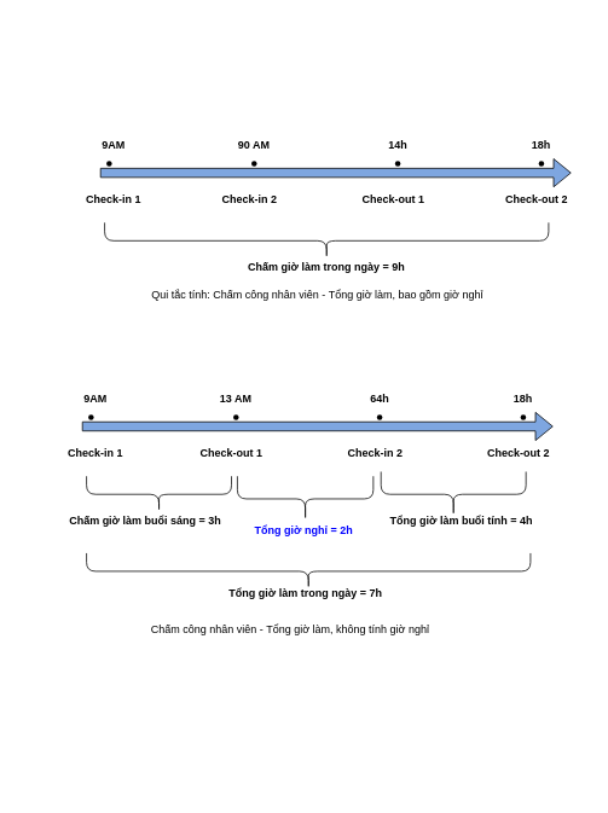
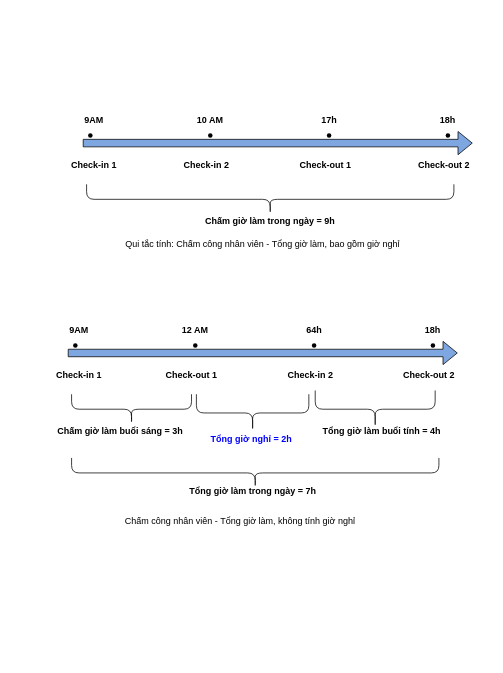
  <mxCell id="0" />
  <mxCell id="1" parent="0" />
  <mxCell id="2" value="" style="shape=flexArrow;endArrow=classic;html=1;rounded=0;fillColor=#7EA6E0;" edge="1" parent="1"><mxGeometry width="50" height="50" relative="1" as="geometry"><mxPoint x="110" y="190" as="sourcePoint" /><mxPoint x="630" y="190" as="targetPoint" /></mxGeometry></mxCell>
  <mxCell id="3" value="Check-in 1" style="text;html=1;strokeColor=none;fillColor=none;align=center;verticalAlign=middle;whiteSpace=wrap;rounded=0;fontStyle=1" vertex="1" parent="1"><mxGeometry x="80" y="200" width="90" height="40" as="geometry" /></mxCell>
  <mxCell id="4" value="9AM" style="text;html=1;strokeColor=none;fillColor=none;align=center;verticalAlign=middle;whiteSpace=wrap;rounded=0;fontStyle=1" vertex="1" parent="1"><mxGeometry x="80" y="140" width="90" height="40" as="geometry" /></mxCell>
  <mxCell id="5" value="Check-in 2" style="text;html=1;strokeColor=none;fillColor=none;align=center;verticalAlign=middle;whiteSpace=wrap;rounded=0;fontStyle=1" vertex="1" parent="1"><mxGeometry x="230" y="200" width="90" height="40" as="geometry" /></mxCell>
- <mxCell id="6" value="90 AM" style="text;html=1;strokeColor=none;fillColor=none;align=center;verticalAlign=middle;whiteSpace=wrap;rounded=0;fontStyle=1" vertex="1" parent="1"><mxGeometry x="235" y="140" width="90" height="40" as="geometry" /></mxCell>
+ <mxCell id="6" value="10 AM" style="text;html=1;strokeColor=none;fillColor=none;align=center;verticalAlign=middle;whiteSpace=wrap;rounded=0;fontStyle=1" vertex="1" parent="1"><mxGeometry x="235" y="140" width="90" height="40" as="geometry" /></mxCell>
  <mxCell id="7" value="Check-out 1" style="text;html=1;strokeColor=none;fillColor=none;align=center;verticalAlign=middle;whiteSpace=wrap;rounded=0;fontStyle=1" vertex="1" parent="1"><mxGeometry x="388.5" y="200" width="90" height="40" as="geometry" /></mxCell>
- <mxCell id="8" value="14h" style="text;html=1;strokeColor=none;fillColor=none;align=center;verticalAlign=middle;whiteSpace=wrap;rounded=0;fontStyle=1" vertex="1" parent="1"><mxGeometry x="393.5" y="140" width="90" height="40" as="geometry" /></mxCell>
+ <mxCell id="8" value="17h" style="text;html=1;strokeColor=none;fillColor=none;align=center;verticalAlign=middle;whiteSpace=wrap;rounded=0;fontStyle=1" vertex="1" parent="1"><mxGeometry x="393.5" y="140" width="90" height="40" as="geometry" /></mxCell>
  <mxCell id="9" value="Check-out 2" style="text;html=1;strokeColor=none;fillColor=none;align=center;verticalAlign=middle;whiteSpace=wrap;rounded=0;fontStyle=1" vertex="1" parent="1"><mxGeometry x="547" y="200" width="90" height="40" as="geometry" /></mxCell>
  <mxCell id="10" value="18h" style="text;html=1;strokeColor=none;fillColor=none;align=center;verticalAlign=middle;whiteSpace=wrap;rounded=0;fontStyle=1" vertex="1" parent="1"><mxGeometry x="552" y="140" width="90" height="40" as="geometry" /></mxCell>
  <mxCell id="11" value="" style="shape=waypoint;sketch=0;fillStyle=solid;size=6;pointerEvents=1;points=[];fillColor=none;resizable=0;rotatable=0;perimeter=centerPerimeter;snapToPoint=1;" vertex="1" parent="1"><mxGeometry x="110" y="170" width="20" height="20" as="geometry" /></mxCell>
  <mxCell id="12" value="" style="shape=waypoint;sketch=0;fillStyle=solid;size=6;pointerEvents=1;points=[];fillColor=none;resizable=0;rotatable=0;perimeter=centerPerimeter;snapToPoint=1;" vertex="1" parent="1"><mxGeometry x="270" y="170" width="20" height="20" as="geometry" /></mxCell>
  <mxCell id="13" value="" style="shape=waypoint;sketch=0;fillStyle=solid;size=6;pointerEvents=1;points=[];fillColor=none;resizable=0;rotatable=0;perimeter=centerPerimeter;snapToPoint=1;" vertex="1" parent="1"><mxGeometry x="428.5" y="170" width="20" height="20" as="geometry" /></mxCell>
  <mxCell id="14" value="" style="shape=waypoint;sketch=0;fillStyle=solid;size=6;pointerEvents=1;points=[];fillColor=none;resizable=0;rotatable=0;perimeter=centerPerimeter;snapToPoint=1;" vertex="1" parent="1"><mxGeometry x="587" y="170" width="20" height="20" as="geometry" /></mxCell>
  <mxCell id="15" value="" style="shape=curlyBracket;whiteSpace=wrap;html=1;rounded=1;labelPosition=left;verticalLabelPosition=middle;align=right;verticalAlign=middle;rotation=-90;" vertex="1" parent="1"><mxGeometry x="340" y="20" width="40" height="490" as="geometry" /></mxCell>
  <mxCell id="16" value="&lt;div style=&quot;&quot; data-editor-content=&quot;{&amp;quot;blocks&amp;quot;:[{&amp;quot;key&amp;quot;:&amp;quot;euup2&amp;quot;,&amp;quot;text&amp;quot;:&amp;quot;Tổng giờ làm trong ngày&amp;quot;,&amp;quot;type&amp;quot;:&amp;quot;unstyled&amp;quot;,&amp;quot;depth&amp;quot;:0,&amp;quot;inlineStyleRanges&amp;quot;:[{&amp;quot;offset&amp;quot;:0,&amp;quot;length&amp;quot;:23,&amp;quot;style&amp;quot;:&amp;quot;BOLD&amp;quot;}],&amp;quot;entityRanges&amp;quot;:[],&amp;quot;data&amp;quot;:{}}],&amp;quot;entityMap&amp;quot;:{}}&quot;&gt;Chấm giờ làm trong ngày = 9h&lt;/div&gt;" style="text;html=1;strokeColor=none;fillColor=none;align=center;verticalAlign=middle;whiteSpace=wrap;rounded=0;fontStyle=1" vertex="1" parent="1"><mxGeometry x="220" y="280" width="280" height="30" as="geometry" /></mxCell>
  <mxCell id="17" value="Qui tắc tính: Chấm công nhân viên - Tổng giờ làm, bao gồm giờ nghỉ" style="text;html=1;strokeColor=none;fillColor=none;align=center;verticalAlign=middle;whiteSpace=wrap;rounded=0;" vertex="1" parent="1"><mxGeometry x="110" y="310" width="480" height="30" as="geometry" /></mxCell>
  <mxCell id="18" value="" style="shape=flexArrow;endArrow=classic;html=1;rounded=0;fillColor=#7EA6E0;" edge="1" parent="1"><mxGeometry width="50" height="50" relative="1" as="geometry"><mxPoint x="90" y="470" as="sourcePoint" /><mxPoint x="610" y="470" as="targetPoint" /></mxGeometry></mxCell>
  <mxCell id="19" value="Check-in 1" style="text;html=1;strokeColor=none;fillColor=none;align=center;verticalAlign=middle;whiteSpace=wrap;rounded=0;fontStyle=1" vertex="1" parent="1"><mxGeometry x="60" y="480" width="90" height="40" as="geometry" /></mxCell>
  <mxCell id="20" value="9AM" style="text;html=1;strokeColor=none;fillColor=none;align=center;verticalAlign=middle;whiteSpace=wrap;rounded=0;fontStyle=1" vertex="1" parent="1"><mxGeometry x="60" y="420" width="90" height="40" as="geometry" /></mxCell>
  <mxCell id="21" value="Check-out 1" style="text;html=1;strokeColor=none;fillColor=none;align=center;verticalAlign=middle;whiteSpace=wrap;rounded=0;fontStyle=1" vertex="1" parent="1"><mxGeometry x="210" y="480" width="90" height="40" as="geometry" /></mxCell>
- <mxCell id="22" value="13 AM" style="text;html=1;strokeColor=none;fillColor=none;align=center;verticalAlign=middle;whiteSpace=wrap;rounded=0;fontStyle=1" vertex="1" parent="1"><mxGeometry x="215" y="420" width="90" height="40" as="geometry" /></mxCell>
+ <mxCell id="22" value="12 AM" style="text;html=1;strokeColor=none;fillColor=none;align=center;verticalAlign=middle;whiteSpace=wrap;rounded=0;fontStyle=1" vertex="1" parent="1"><mxGeometry x="215" y="420" width="90" height="40" as="geometry" /></mxCell>
  <mxCell id="23" value="Check-in 2" style="text;html=1;strokeColor=none;fillColor=none;align=center;verticalAlign=middle;whiteSpace=wrap;rounded=0;fontStyle=1" vertex="1" parent="1"><mxGeometry x="368.5" y="480" width="90" height="40" as="geometry" /></mxCell>
  <mxCell id="24" value="64h" style="text;html=1;strokeColor=none;fillColor=none;align=center;verticalAlign=middle;whiteSpace=wrap;rounded=0;fontStyle=1" vertex="1" parent="1"><mxGeometry x="373.5" y="420" width="90" height="40" as="geometry" /></mxCell>
  <mxCell id="25" value="Check-out 2" style="text;html=1;strokeColor=none;fillColor=none;align=center;verticalAlign=middle;whiteSpace=wrap;rounded=0;fontStyle=1" vertex="1" parent="1"><mxGeometry x="527" y="480" width="90" height="40" as="geometry" /></mxCell>
  <mxCell id="26" value="18h" style="text;html=1;strokeColor=none;fillColor=none;align=center;verticalAlign=middle;whiteSpace=wrap;rounded=0;fontStyle=1" vertex="1" parent="1"><mxGeometry x="532" y="420" width="90" height="40" as="geometry" /></mxCell>
  <mxCell id="27" value="" style="shape=waypoint;sketch=0;fillStyle=solid;size=6;pointerEvents=1;points=[];fillColor=none;resizable=0;rotatable=0;perimeter=centerPerimeter;snapToPoint=1;" vertex="1" parent="1"><mxGeometry x="90" y="450" width="20" height="20" as="geometry" /></mxCell>
  <mxCell id="28" value="" style="shape=waypoint;sketch=0;fillStyle=solid;size=6;pointerEvents=1;points=[];fillColor=none;resizable=0;rotatable=0;perimeter=centerPerimeter;snapToPoint=1;" vertex="1" parent="1"><mxGeometry x="250" y="450" width="20" height="20" as="geometry" /></mxCell>
  <mxCell id="29" value="" style="shape=waypoint;sketch=0;fillStyle=solid;size=6;pointerEvents=1;points=[];fillColor=none;resizable=0;rotatable=0;perimeter=centerPerimeter;snapToPoint=1;" vertex="1" parent="1"><mxGeometry x="408.5" y="450" width="20" height="20" as="geometry" /></mxCell>
  <mxCell id="30" value="" style="shape=waypoint;sketch=0;fillStyle=solid;size=6;pointerEvents=1;points=[];fillColor=none;resizable=0;rotatable=0;perimeter=centerPerimeter;snapToPoint=1;" vertex="1" parent="1"><mxGeometry x="567" y="450" width="20" height="20" as="geometry" /></mxCell>
  <mxCell id="31" value="" style="shape=curlyBracket;whiteSpace=wrap;html=1;rounded=1;labelPosition=left;verticalLabelPosition=middle;align=right;verticalAlign=middle;rotation=-90;" vertex="1" parent="1"><mxGeometry x="155" y="465" width="40" height="160" as="geometry" /></mxCell>
  <mxCell id="32" value="&lt;div style=&quot;&quot; data-editor-content=&quot;{&amp;quot;blocks&amp;quot;:[{&amp;quot;key&amp;quot;:&amp;quot;euup2&amp;quot;,&amp;quot;text&amp;quot;:&amp;quot;Tổng giờ làm trong ngày&amp;quot;,&amp;quot;type&amp;quot;:&amp;quot;unstyled&amp;quot;,&amp;quot;depth&amp;quot;:0,&amp;quot;inlineStyleRanges&amp;quot;:[{&amp;quot;offset&amp;quot;:0,&amp;quot;length&amp;quot;:23,&amp;quot;style&amp;quot;:&amp;quot;BOLD&amp;quot;}],&amp;quot;entityRanges&amp;quot;:[],&amp;quot;data&amp;quot;:{}}],&amp;quot;entityMap&amp;quot;:{}}&quot;&gt;Tổng giờ làm trong ngày = 7h&lt;/div&gt;" style="text;html=1;strokeColor=none;fillColor=none;align=center;verticalAlign=middle;whiteSpace=wrap;rounded=0;fontStyle=1" vertex="1" parent="1"><mxGeometry x="196.5" y="640" width="280" height="30" as="geometry" /></mxCell>
  <mxCell id="33" value="Chấm công nhân viên - Tổng giờ làm, không tính giờ nghỉ" style="text;html=1;strokeColor=none;fillColor=none;align=center;verticalAlign=middle;whiteSpace=wrap;rounded=0;" vertex="1" parent="1"><mxGeometry x="80" y="680" width="480" height="30" as="geometry" /></mxCell>
  <mxCell id="34" value="" style="shape=curlyBracket;whiteSpace=wrap;html=1;rounded=1;labelPosition=left;verticalLabelPosition=middle;align=right;verticalAlign=middle;rotation=-90;" vertex="1" parent="1"><mxGeometry x="475" y="465" width="50" height="160" as="geometry" /></mxCell>
  <mxCell id="35" value="&lt;div style=&quot;&quot; data-editor-content=&quot;{&amp;quot;blocks&amp;quot;:[{&amp;quot;key&amp;quot;:&amp;quot;euup2&amp;quot;,&amp;quot;text&amp;quot;:&amp;quot;Tổng giờ làm trong ngày&amp;quot;,&amp;quot;type&amp;quot;:&amp;quot;unstyled&amp;quot;,&amp;quot;depth&amp;quot;:0,&amp;quot;inlineStyleRanges&amp;quot;:[{&amp;quot;offset&amp;quot;:0,&amp;quot;length&amp;quot;:23,&amp;quot;style&amp;quot;:&amp;quot;BOLD&amp;quot;}],&amp;quot;entityRanges&amp;quot;:[],&amp;quot;data&amp;quot;:{}}],&amp;quot;entityMap&amp;quot;:{}}&quot;&gt;Tổng giờ làm buổi tính = 4h&lt;/div&gt;" style="text;html=1;strokeColor=none;fillColor=none;align=center;verticalAlign=middle;whiteSpace=wrap;rounded=0;fontStyle=1" vertex="1" parent="1"><mxGeometry x="368.5" y="560" width="280" height="30" as="geometry" /></mxCell>
  <mxCell id="36" value="" style="shape=curlyBracket;whiteSpace=wrap;html=1;rounded=1;labelPosition=left;verticalLabelPosition=middle;align=right;verticalAlign=middle;rotation=-90;fillColor=#CC0000;" vertex="1" parent="1"><mxGeometry x="311.5" y="475" width="50" height="150" as="geometry" /></mxCell>
  <mxCell id="37" value="&lt;div style=&quot;&quot; data-editor-content=&quot;{&amp;quot;blocks&amp;quot;:[{&amp;quot;key&amp;quot;:&amp;quot;euup2&amp;quot;,&amp;quot;text&amp;quot;:&amp;quot;Tổng giờ làm trong ngày&amp;quot;,&amp;quot;type&amp;quot;:&amp;quot;unstyled&amp;quot;,&amp;quot;depth&amp;quot;:0,&amp;quot;inlineStyleRanges&amp;quot;:[{&amp;quot;offset&amp;quot;:0,&amp;quot;length&amp;quot;:23,&amp;quot;style&amp;quot;:&amp;quot;BOLD&amp;quot;}],&amp;quot;entityRanges&amp;quot;:[],&amp;quot;data&amp;quot;:{}}],&amp;quot;entityMap&amp;quot;:{}}&quot;&gt;&lt;font color=&quot;#0000ff&quot;&gt;Tổng giờ nghỉ = 2h&lt;/font&gt;&lt;/div&gt;" style="text;html=1;strokeColor=none;fillColor=none;align=center;verticalAlign=middle;whiteSpace=wrap;rounded=0;fontStyle=1" vertex="1" parent="1"><mxGeometry x="195" y="570" width="280" height="30" as="geometry" /></mxCell>
  <mxCell id="38" value="" style="shape=curlyBracket;whiteSpace=wrap;html=1;rounded=1;labelPosition=left;verticalLabelPosition=middle;align=right;verticalAlign=middle;rotation=-90;" vertex="1" parent="1"><mxGeometry x="320" y="385" width="40" height="490" as="geometry" /></mxCell>
  <mxCell id="39" value="&lt;div style=&quot;&quot; data-editor-content=&quot;{&amp;quot;blocks&amp;quot;:[{&amp;quot;key&amp;quot;:&amp;quot;euup2&amp;quot;,&amp;quot;text&amp;quot;:&amp;quot;Tổng giờ làm trong ngày&amp;quot;,&amp;quot;type&amp;quot;:&amp;quot;unstyled&amp;quot;,&amp;quot;depth&amp;quot;:0,&amp;quot;inlineStyleRanges&amp;quot;:[{&amp;quot;offset&amp;quot;:0,&amp;quot;length&amp;quot;:23,&amp;quot;style&amp;quot;:&amp;quot;BOLD&amp;quot;}],&amp;quot;entityRanges&amp;quot;:[],&amp;quot;data&amp;quot;:{}}],&amp;quot;entityMap&amp;quot;:{}}&quot;&gt;Chấm giờ làm buổi sáng = 3h&lt;/div&gt;" style="text;html=1;strokeColor=none;fillColor=none;align=center;verticalAlign=middle;whiteSpace=wrap;rounded=0;fontStyle=1" vertex="1" parent="1"><mxGeometry x="20" y="560" width="280" height="30" as="geometry" /></mxCell>
